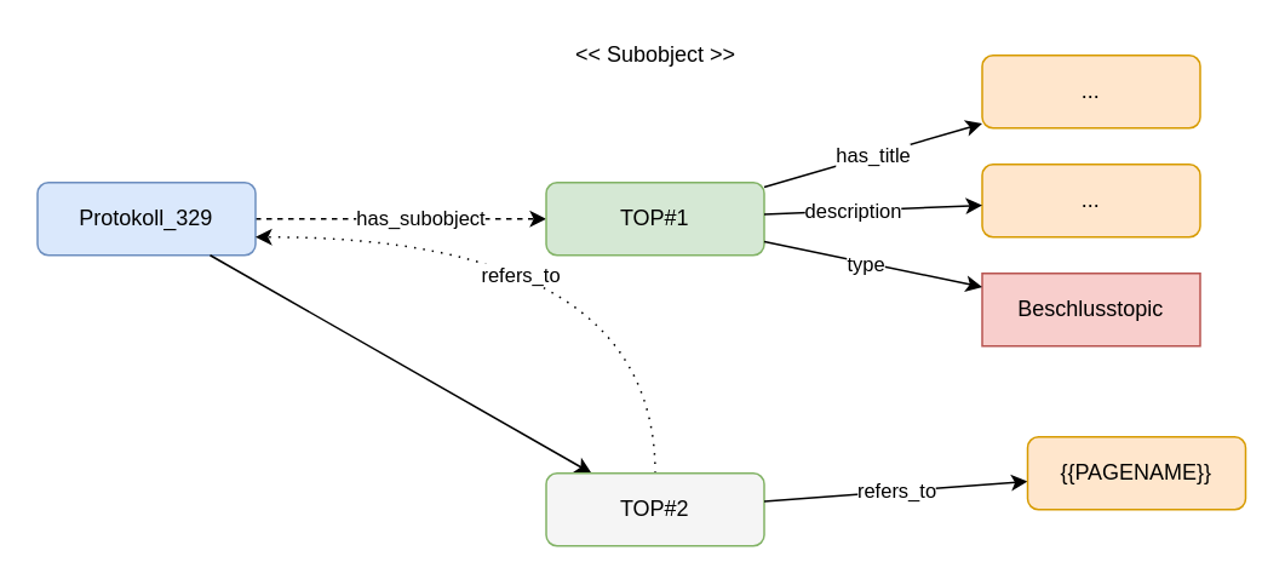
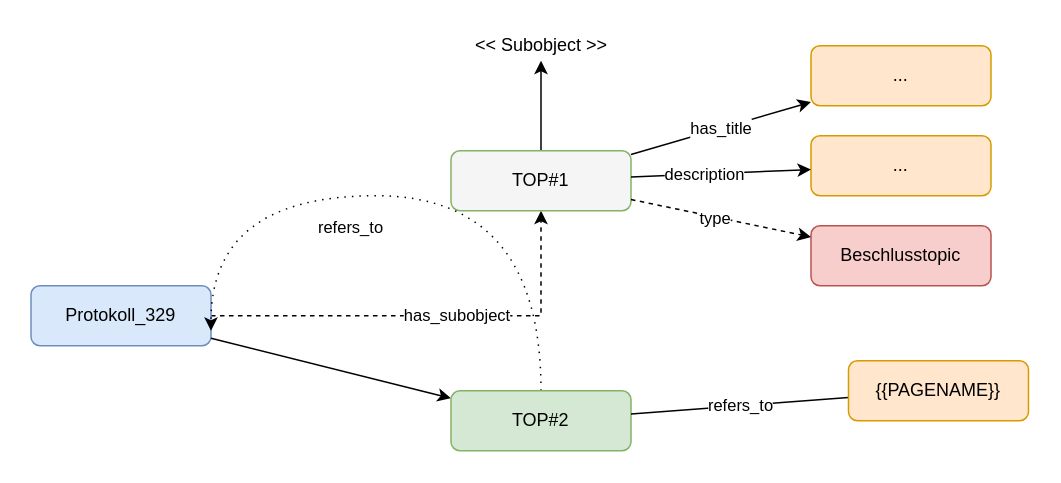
  <mxCell id="0" />
  <mxCell id="1" parent="0" />
  <mxCell id="2" style="edgeStyle=orthogonalEdgeStyle;rounded=0;orthogonalLoop=1;jettySize=auto;html=1;dashed=1;" edge="1" parent="1" source="4" target="7"><mxGeometry relative="1" as="geometry" /></mxCell>
  <mxCell id="3" value="has_subobject" style="edgeLabel;html=1;align=center;verticalAlign=middle;resizable=0;points=[];" vertex="1" connectable="0" parent="2"><mxGeometry x="0.125" y="1" relative="1" as="geometry"><mxPoint as="offset" /></mxGeometry></mxCell>
- <mxCell id="4" value="Protokoll_329" style="rounded=1;whiteSpace=wrap;html=1;fillColor=#dae8fc;strokeColor=#6c8ebf;" vertex="1" parent="1"><mxGeometry x="20" y="100" width="120" height="40" as="geometry" /></mxCell>
+ <mxCell id="4" value="Protokoll_329" style="rounded=1;whiteSpace=wrap;html=1;fillColor=#dae8fc;strokeColor=#6c8ebf;" vertex="1" parent="1"><mxGeometry x="20" y="190" width="120" height="40" as="geometry" /></mxCell>
  <mxCell id="5" value="has_title" style="rounded=0;orthogonalLoop=1;jettySize=auto;html=1;" edge="1" parent="1" source="7" target="8"><mxGeometry relative="1" as="geometry" /></mxCell>
- <mxCell id="7" value="TOP#1" style="rounded=1;whiteSpace=wrap;html=1;fillColor=#d5e8d4;strokeColor=#82b366;" vertex="1" parent="1"><mxGeometry x="300" y="100" width="120" height="40" as="geometry" /></mxCell>
+ <mxCell id="6" style="edgeStyle=none;rounded=0;orthogonalLoop=1;jettySize=auto;html=1;" edge="1" parent="1" source="7" target="15"><mxGeometry relative="1" as="geometry" /></mxCell>
+ <mxCell id="7" value="TOP#1" style="rounded=1;whiteSpace=wrap;html=1;fillColor=#f5f5f5;strokeColor=#82b366;" vertex="1" parent="1"><mxGeometry x="300" y="100" width="120" height="40" as="geometry" /></mxCell>
  <mxCell id="8" value="..." style="rounded=1;whiteSpace=wrap;html=1;fillColor=#ffe6cc;strokeColor=#d79b00;" vertex="1" parent="1"><mxGeometry x="540" y="30" width="120" height="40" as="geometry" /></mxCell>
  <mxCell id="9" value="..." style="rounded=1;whiteSpace=wrap;html=1;fillColor=#ffe6cc;strokeColor=#d79b00;" vertex="1" parent="1"><mxGeometry x="540" y="90" width="120" height="40" as="geometry" /></mxCell>
- <mxCell id="10" value="Beschlusstopic" style="whiteSpace=wrap;html=1;fillColor=#f8cecc;strokeColor=#b85450;rounded=0;" vertex="1" parent="1"><mxGeometry x="540" y="150" width="120" height="40" as="geometry" /></mxCell>
+ <mxCell id="10" value="Beschlusstopic" style="rounded=1;whiteSpace=wrap;html=1;fillColor=#f8cecc;strokeColor=#b85450;" vertex="1" parent="1"><mxGeometry x="540" y="150" width="120" height="40" as="geometry" /></mxCell>
  <mxCell id="11" style="rounded=0;orthogonalLoop=1;jettySize=auto;html=1;" edge="1" parent="1" source="7" target="9"><mxGeometry relative="1" as="geometry"><mxPoint x="430" y="112.5" as="sourcePoint" /><mxPoint x="550" y="77.5" as="targetPoint" /></mxGeometry></mxCell>
  <mxCell id="12" value="description" style="edgeLabel;html=1;align=center;verticalAlign=middle;resizable=0;points=[];" vertex="1" connectable="0" parent="11"><mxGeometry x="-0.177" relative="1" as="geometry"><mxPoint as="offset" /></mxGeometry></mxCell>
- <mxCell id="13" style="rounded=0;orthogonalLoop=1;jettySize=auto;html=1;" edge="1" parent="1" source="7" target="10"><mxGeometry relative="1" as="geometry"><mxPoint x="440" y="122.5" as="sourcePoint" /><mxPoint x="560" y="87.5" as="targetPoint" /></mxGeometry></mxCell>
+ <mxCell id="13" style="rounded=0;orthogonalLoop=1;jettySize=auto;html=1;dashed=1;" edge="1" parent="1" source="7" target="10"><mxGeometry relative="1" as="geometry"><mxPoint x="440" y="122.5" as="sourcePoint" /><mxPoint x="560" y="87.5" as="targetPoint" /></mxGeometry></mxCell>
  <mxCell id="14" value="type" style="edgeLabel;html=1;align=center;verticalAlign=middle;resizable=0;points=[];" vertex="1" connectable="0" parent="13"><mxGeometry x="-0.065" relative="1" as="geometry"><mxPoint as="offset" /></mxGeometry></mxCell>
  <mxCell id="15" value="&amp;lt;&amp;lt; Subobject &amp;gt;&amp;gt;" style="text;html=1;align=center;verticalAlign=middle;resizable=0;points=[];autosize=1;" vertex="1" parent="1"><mxGeometry x="310" y="20" width="100" height="20" as="geometry" /></mxCell>
  <mxCell id="16" style="rounded=0;orthogonalLoop=1;jettySize=auto;html=1;" edge="1" parent="1" target="19" source="4"><mxGeometry relative="1" as="geometry"><mxPoint x="140" y="200" as="sourcePoint" /></mxGeometry></mxCell>
  <mxCell id="17" style="edgeStyle=orthogonalEdgeStyle;rounded=0;orthogonalLoop=1;jettySize=auto;html=1;entryX=1;entryY=0.75;entryDx=0;entryDy=0;dashed=1;dashPattern=1 4;curved=1;" edge="1" parent="1" source="19" target="4"><mxGeometry relative="1" as="geometry"><Array as="points"><mxPoint x="360" y="130" /></Array></mxGeometry></mxCell>
  <mxCell id="18" value="refers_to" style="edgeLabel;html=1;align=center;verticalAlign=middle;resizable=0;points=[];" vertex="1" connectable="0" parent="17"><mxGeometry x="0.171" y="20" relative="1" as="geometry"><mxPoint as="offset" /></mxGeometry></mxCell>
- <mxCell id="19" value="TOP#2" style="rounded=1;whiteSpace=wrap;html=1;fillColor=#f5f5f5;strokeColor=#82b366;" vertex="1" parent="1"><mxGeometry x="300" y="260" width="120" height="40" as="geometry" /></mxCell>
- <mxCell id="20" value="refers_to" style="rounded=0;orthogonalLoop=1;jettySize=auto;html=1;" edge="1" parent="1" target="21" source="19"><mxGeometry relative="1" as="geometry"><mxPoint x="460" y="352.5" as="sourcePoint" /></mxGeometry></mxCell>
+ <mxCell id="19" value="TOP#2" style="rounded=1;whiteSpace=wrap;html=1;fillColor=#d5e8d4;strokeColor=#82b366;" vertex="1" parent="1"><mxGeometry x="300" y="260" width="120" height="40" as="geometry" /></mxCell>
+ <mxCell id="20" value="refers_to" style="rounded=0;orthogonalLoop=1;jettySize=auto;html=1;endArrow=none;" edge="1" parent="1" target="21" source="19"><mxGeometry relative="1" as="geometry"><mxPoint x="460" y="352.5" as="sourcePoint" /></mxGeometry></mxCell>
  <mxCell id="21" value="{{PAGENAME}}" style="rounded=1;whiteSpace=wrap;html=1;fillColor=#ffe6cc;strokeColor=#d79b00;" vertex="1" parent="1"><mxGeometry x="565" y="240" width="120" height="40" as="geometry" /></mxCell>
